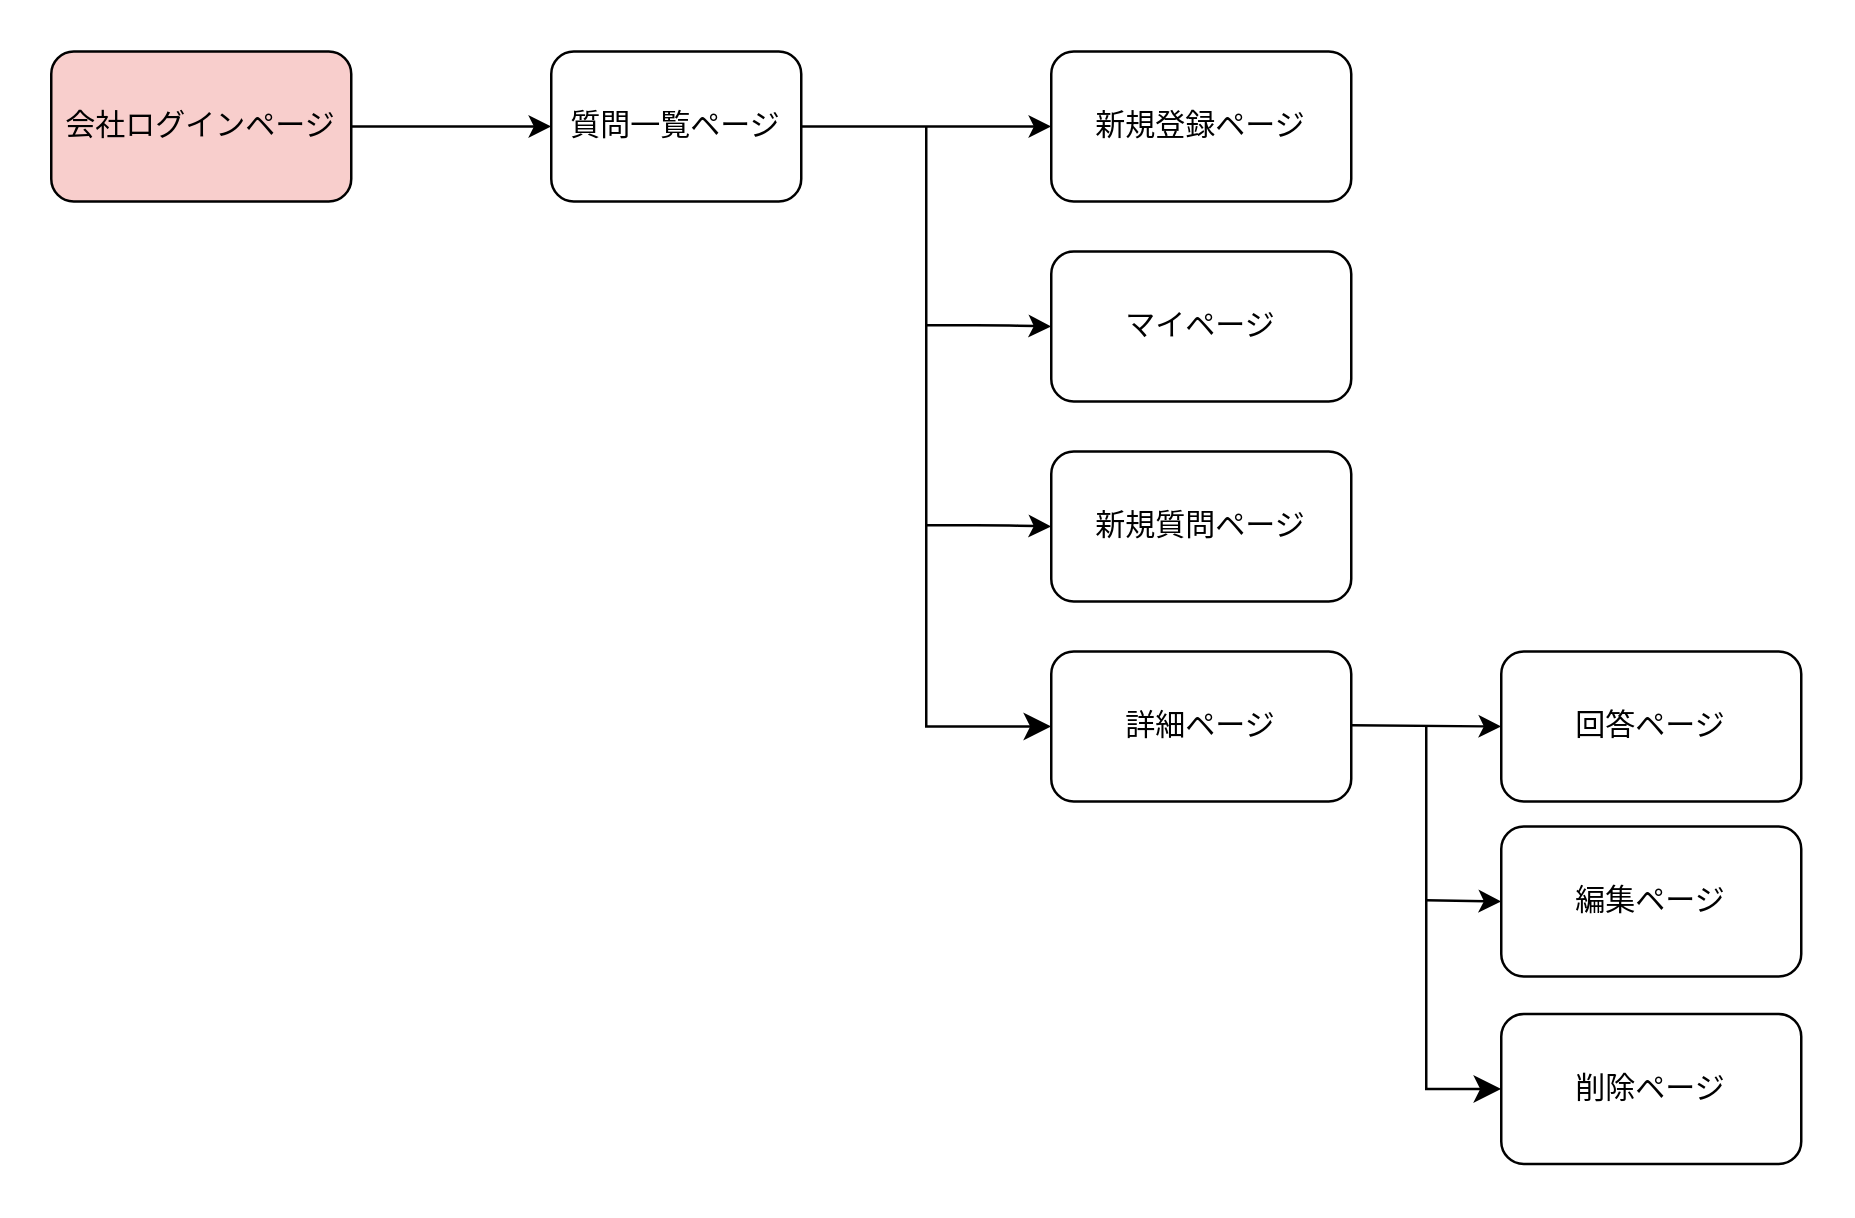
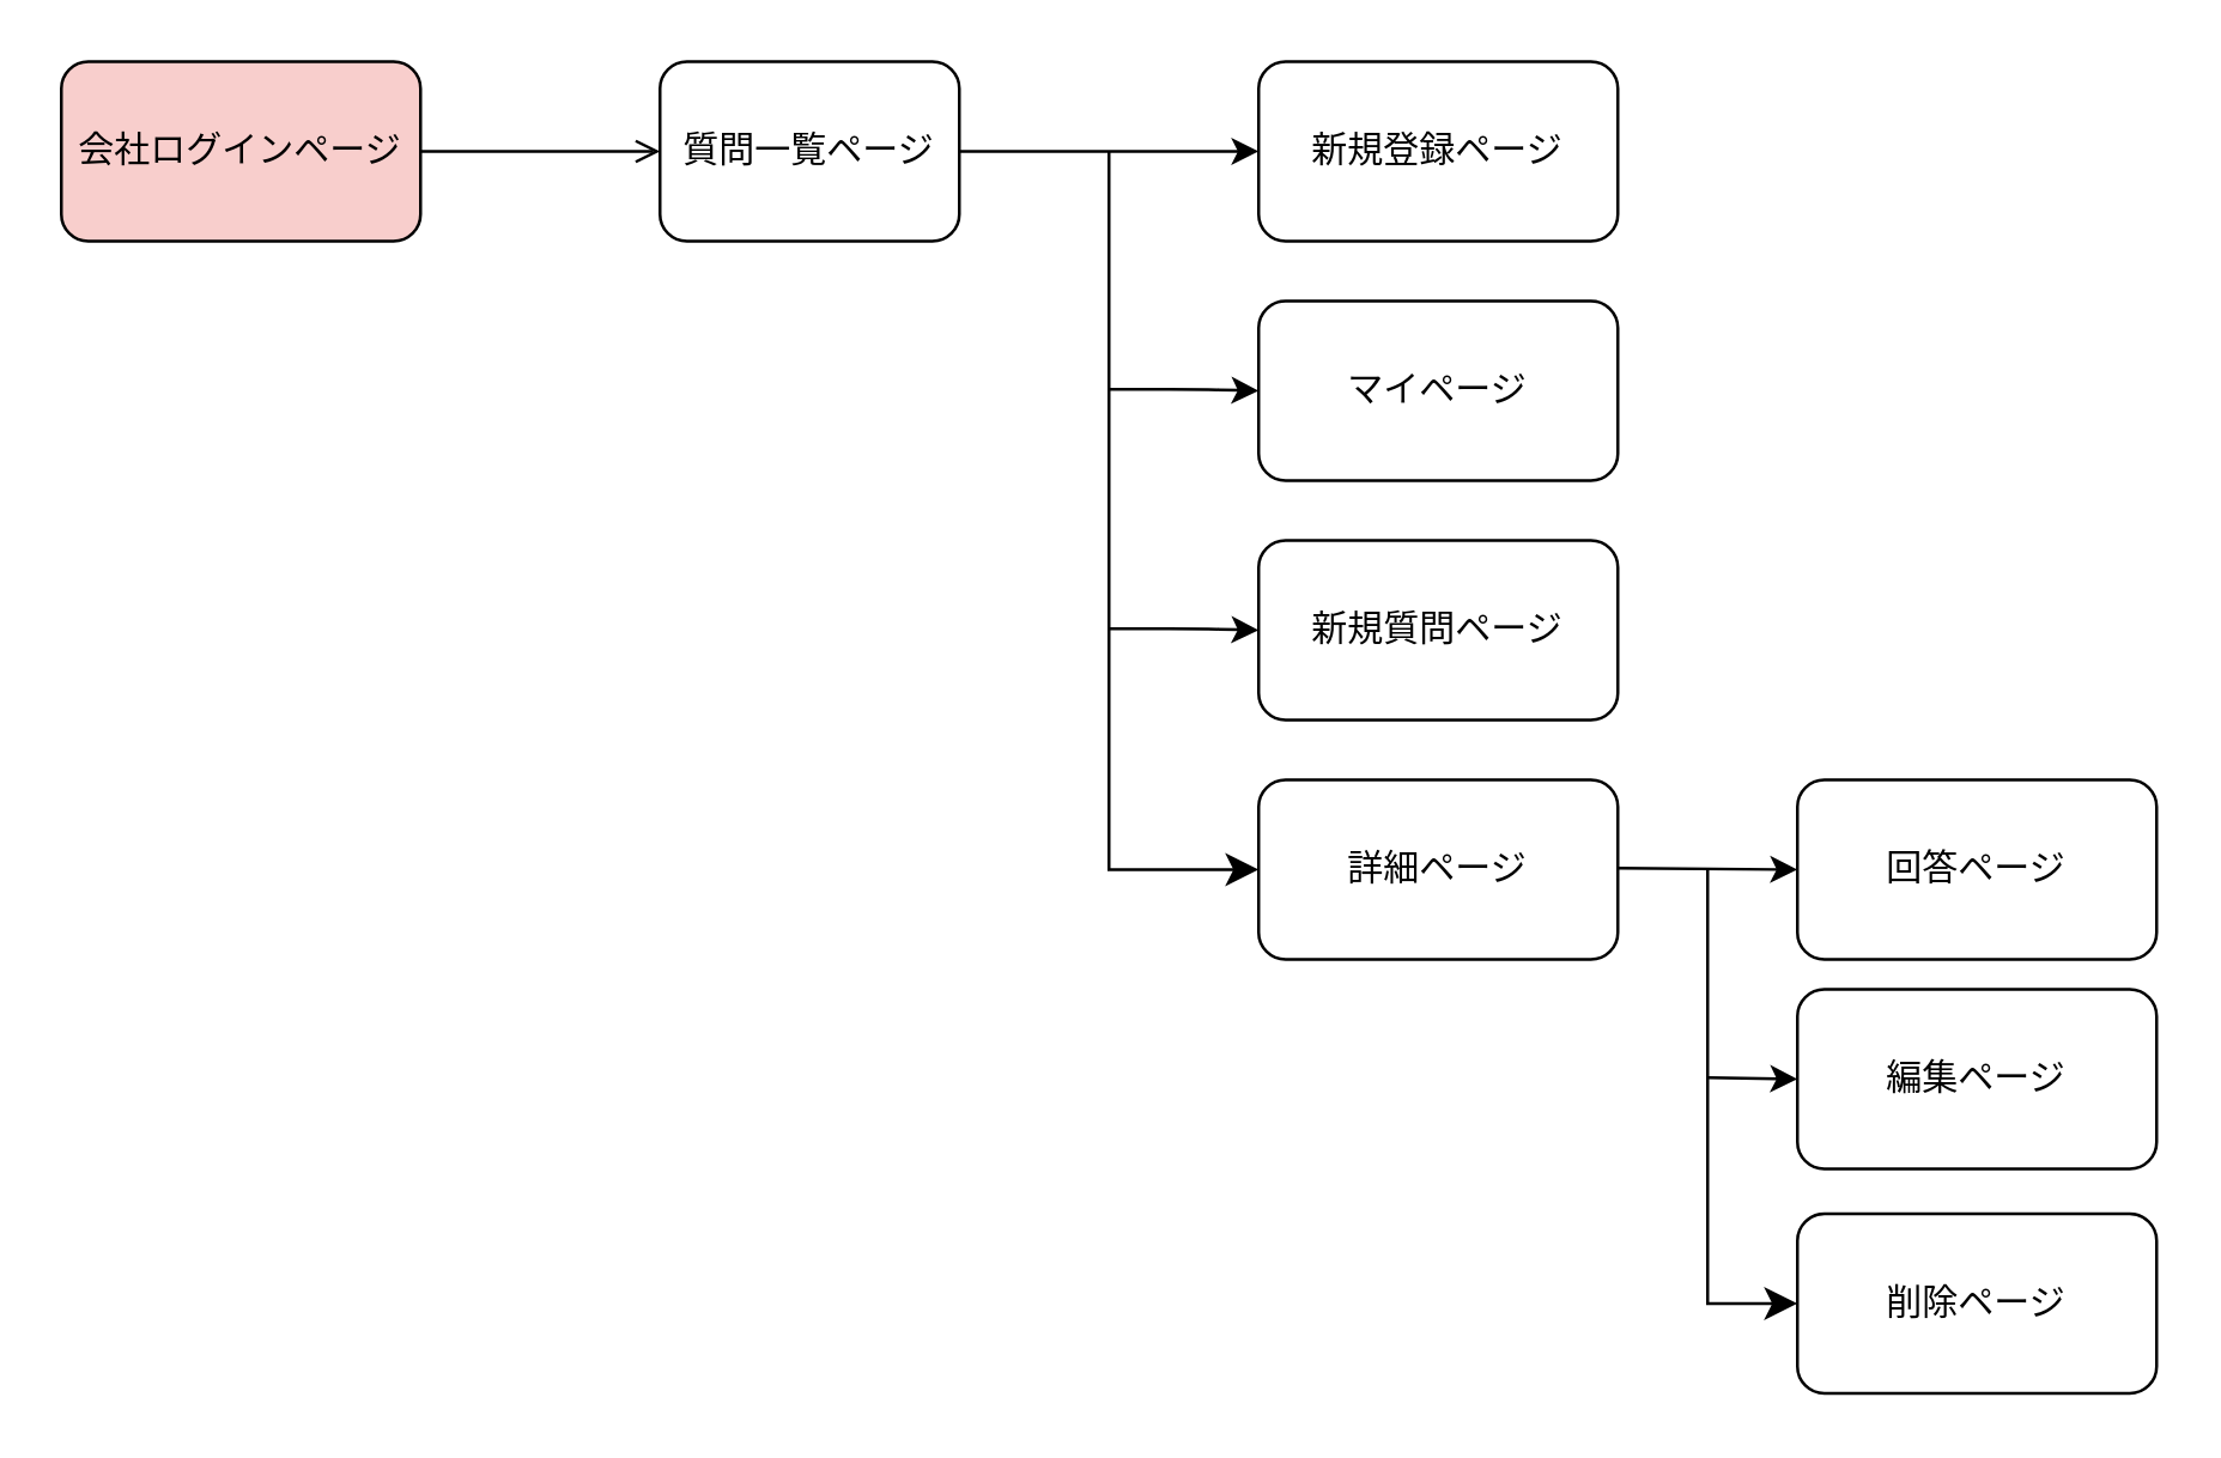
  <mxCell id="0" />
  <mxCell id="1" parent="0" />
- <mxCell id="2" value="" style="edgeStyle=none;html=1;rounded=1;" edge="1" parent="1" source="3" target="5"><mxGeometry relative="1" as="geometry" /></mxCell>
+ <mxCell id="2" value="" style="edgeStyle=none;html=1;rounded=1;endArrow=open;" edge="1" parent="1" source="3" target="5"><mxGeometry relative="1" as="geometry" /></mxCell>
  <mxCell id="3" value="会社ログインページ" style="rounded=1;whiteSpace=wrap;html=1;fillColor=#f8cecc;" vertex="1" parent="1"><mxGeometry x="20" y="20" width="120" height="60" as="geometry" /></mxCell>
  <mxCell id="4" value="" style="edgeStyle=none;html=1;rounded=1;" edge="1" parent="1" source="5" target="6"><mxGeometry relative="1" as="geometry" /></mxCell>
  <mxCell id="5" value="質問一覧ページ" style="rounded=1;whiteSpace=wrap;html=1;" vertex="1" parent="1"><mxGeometry x="220" y="20" width="100" height="60" as="geometry" /></mxCell>
  <mxCell id="6" value="新規登録ページ" style="rounded=1;whiteSpace=wrap;html=1;" vertex="1" parent="1"><mxGeometry x="420" y="20" width="120" height="60" as="geometry" /></mxCell>
  <mxCell id="7" value="マイページ" style="rounded=1;whiteSpace=wrap;html=1;" vertex="1" parent="1"><mxGeometry x="420" y="100" width="120" height="60" as="geometry" /></mxCell>
  <mxCell id="8" value="新規質問ページ" style="rounded=1;whiteSpace=wrap;html=1;" vertex="1" parent="1"><mxGeometry x="420" y="180" width="120" height="60" as="geometry" /></mxCell>
  <mxCell id="9" value="詳細ページ" style="rounded=1;whiteSpace=wrap;html=1;" vertex="1" parent="1"><mxGeometry x="420" y="260" width="120" height="60" as="geometry" /></mxCell>
  <mxCell id="10" value="回答ページ" style="rounded=1;whiteSpace=wrap;html=1;" vertex="1" parent="1"><mxGeometry x="600" y="260" width="120" height="60" as="geometry" /></mxCell>
  <mxCell id="11" value="編集ページ" style="rounded=1;whiteSpace=wrap;html=1;" vertex="1" parent="1"><mxGeometry x="600" y="330" width="120" height="60" as="geometry" /></mxCell>
  <mxCell id="12" value="削除ページ" style="rounded=1;whiteSpace=wrap;html=1;" vertex="1" parent="1"><mxGeometry x="600" y="405" width="120" height="60" as="geometry" /></mxCell>
  <mxCell id="13" value="" style="edgeStyle=elbowEdgeStyle;elbow=vertical;endArrow=classic;html=1;curved=0;rounded=0;endSize=8;startSize=8;" edge="1" parent="1"><mxGeometry width="50" height="50" relative="1" as="geometry"><mxPoint x="370" y="50" as="sourcePoint" /><mxPoint x="420" y="290" as="targetPoint" /><Array as="points"><mxPoint x="370" y="290" /></Array></mxGeometry></mxCell>
  <mxCell id="14" value="" style="endArrow=classic;html=1;rounded=1;" edge="1" parent="1"><mxGeometry width="50" height="50" relative="1" as="geometry"><mxPoint x="370" y="129.5" as="sourcePoint" /><mxPoint x="420" y="130" as="targetPoint" /><Array as="points"><mxPoint x="400" y="129.5" /></Array></mxGeometry></mxCell>
  <mxCell id="15" value="" style="endArrow=classic;html=1;rounded=1;" edge="1" parent="1"><mxGeometry width="50" height="50" relative="1" as="geometry"><mxPoint x="370" y="209.5" as="sourcePoint" /><mxPoint x="420" y="210" as="targetPoint" /><Array as="points"><mxPoint x="400" y="209.5" /></Array></mxGeometry></mxCell>
  <mxCell id="16" value="" style="endArrow=classic;html=1;rounded=1;" edge="1" parent="1"><mxGeometry width="50" height="50" relative="1" as="geometry"><mxPoint x="540" y="289.5" as="sourcePoint" /><mxPoint x="600" y="290" as="targetPoint" /></mxGeometry></mxCell>
  <mxCell id="17" value="" style="edgeStyle=elbowEdgeStyle;elbow=horizontal;endArrow=classic;html=1;curved=0;rounded=0;endSize=8;startSize=8;entryX=0;entryY=0.5;entryDx=0;entryDy=0;" edge="1" parent="1" target="12"><mxGeometry width="50" height="50" relative="1" as="geometry"><mxPoint x="570" y="290" as="sourcePoint" /><mxPoint x="590" y="370" as="targetPoint" /><Array as="points"><mxPoint x="570" y="370" /><mxPoint x="570" y="380" /><mxPoint x="570" y="390" /></Array></mxGeometry></mxCell>
  <mxCell id="18" value="" style="endArrow=classic;html=1;rounded=1;" edge="1" parent="1"><mxGeometry width="50" height="50" relative="1" as="geometry"><mxPoint x="570" y="359.5" as="sourcePoint" /><mxPoint x="600" y="360" as="targetPoint" /><Array as="points" /></mxGeometry></mxCell>
